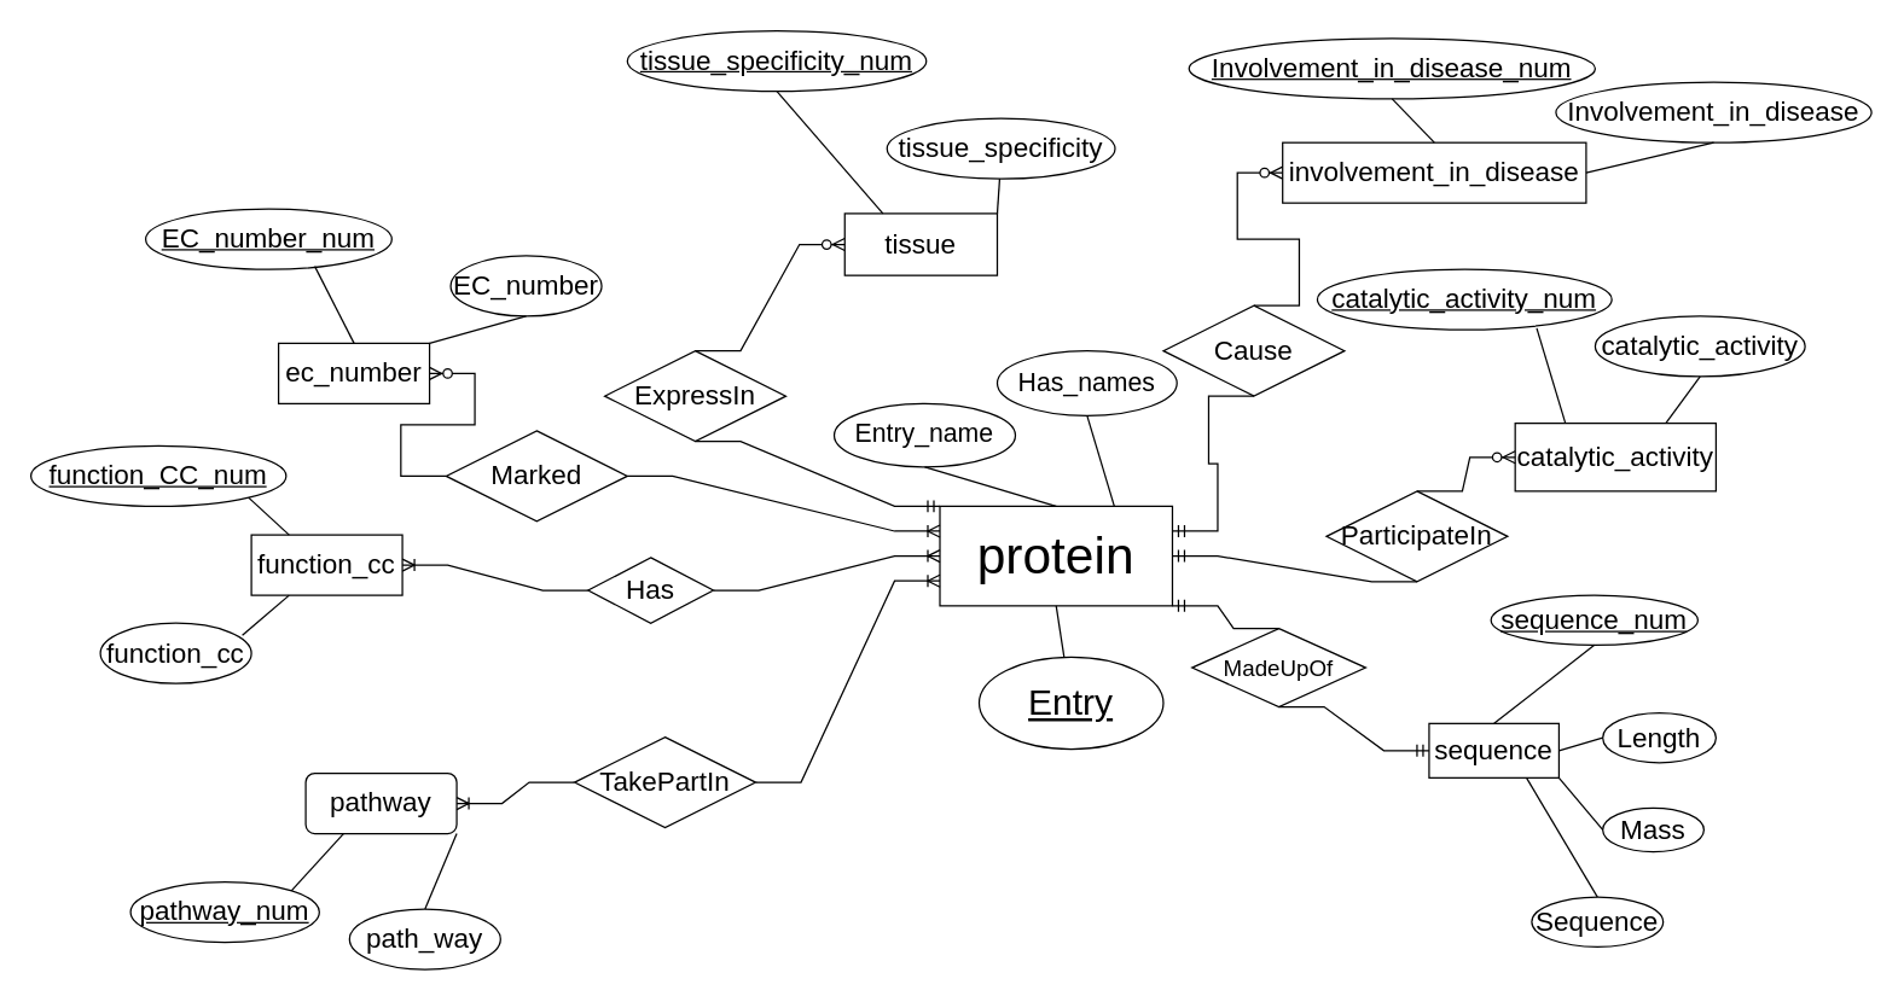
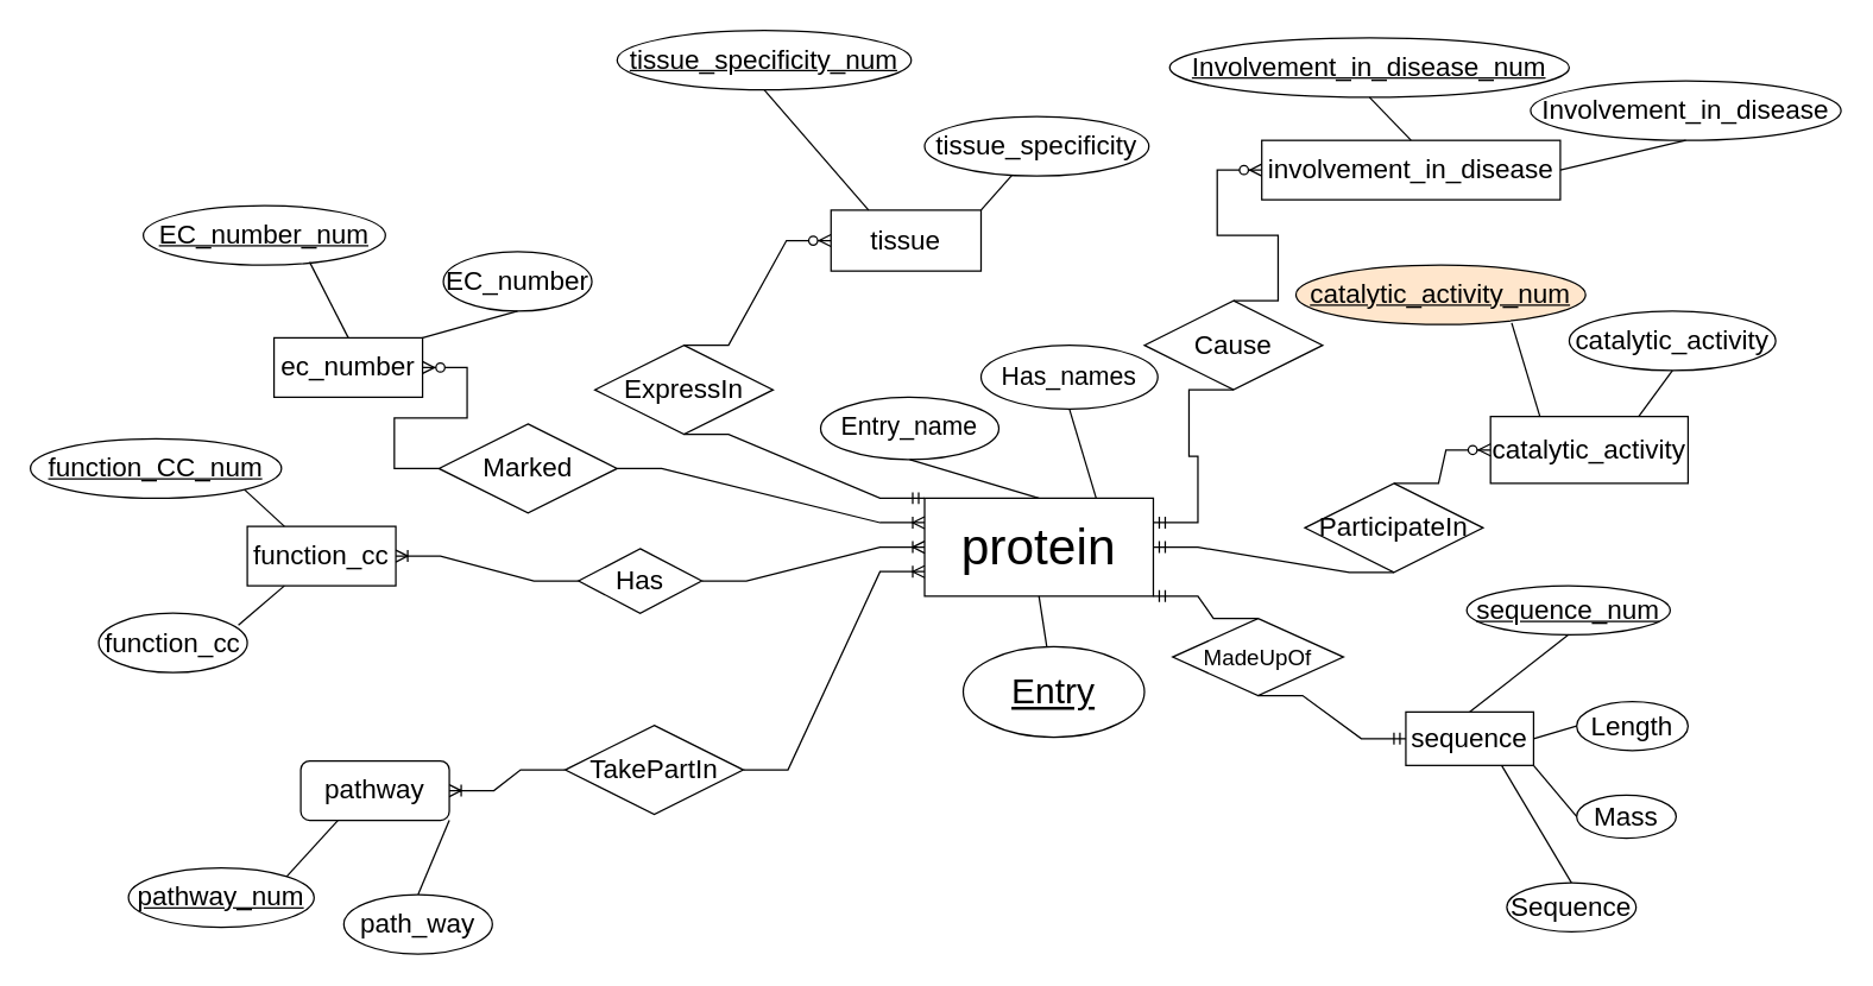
  <mxCell id="0" />
  <mxCell id="1" parent="0" />
  <mxCell id="2" value="protein" style="whiteSpace=wrap;html=1;align=center;fontSize=34;" vertex="1" parent="1"><mxGeometry x="622" y="335" width="154" height="66" as="geometry" /></mxCell>
  <mxCell id="3" value="" style="endArrow=none;html=1;rounded=0;fontSize=25;entryX=0.5;entryY=1;entryDx=0;entryDy=0;" edge="1" parent="1" source="8" target="2"><mxGeometry relative="1" as="geometry"><mxPoint x="643.809" y="282.88" as="sourcePoint" /><mxPoint x="678" y="343" as="targetPoint" /></mxGeometry></mxCell>
  <mxCell id="4" value="Entry_name" style="ellipse;whiteSpace=wrap;html=1;align=center;fontSize=17;" vertex="1" parent="1"><mxGeometry x="552" y="267" width="120" height="42" as="geometry" /></mxCell>
  <mxCell id="5" value="" style="endArrow=none;html=1;rounded=0;fontSize=17;exitX=0.5;exitY=1;exitDx=0;exitDy=0;entryX=0.5;entryY=0;entryDx=0;entryDy=0;" edge="1" parent="1" source="4" target="2"><mxGeometry relative="1" as="geometry"><mxPoint x="610" y="431" as="sourcePoint" /><mxPoint x="770" y="431" as="targetPoint" /></mxGeometry></mxCell>
  <mxCell id="6" value="Has_names" style="ellipse;whiteSpace=wrap;html=1;align=center;fontSize=17;" vertex="1" parent="1"><mxGeometry x="660" y="232" width="119" height="43" as="geometry" /></mxCell>
  <mxCell id="7" value="" style="endArrow=none;html=1;rounded=0;fontSize=17;entryX=0.5;entryY=1;entryDx=0;entryDy=0;exitX=0.75;exitY=0;exitDx=0;exitDy=0;" edge="1" parent="1" source="2" target="6"><mxGeometry relative="1" as="geometry"><mxPoint x="610" y="431" as="sourcePoint" /><mxPoint x="770" y="431" as="targetPoint" /></mxGeometry></mxCell>
  <mxCell id="8" value="Entry" style="ellipse;whiteSpace=wrap;html=1;align=center;fontStyle=4;fontSize=24;" vertex="1" parent="1"><mxGeometry x="648" y="435" width="122" height="61" as="geometry" /></mxCell>
  <mxCell id="9" value="sequence" style="whiteSpace=wrap;html=1;align=center;fontSize=18;" vertex="1" parent="1"><mxGeometry x="946" y="479" width="86" height="36" as="geometry" /></mxCell>
  <mxCell id="10" value="MadeUpOf" style="shape=rhombus;perimeter=rhombusPerimeter;whiteSpace=wrap;html=1;align=center;fontSize=15;" vertex="1" parent="1"><mxGeometry x="789" y="416" width="115" height="52" as="geometry" /></mxCell>
  <mxCell id="11" value="" style="edgeStyle=entityRelationEdgeStyle;fontSize=12;html=1;endArrow=ERmandOne;rounded=0;exitX=0.5;exitY=0;exitDx=0;exitDy=0;entryX=1;entryY=1;entryDx=0;entryDy=0;" edge="1" parent="1" source="10" target="2"><mxGeometry width="100" height="100" relative="1" as="geometry"><mxPoint x="640" y="581" as="sourcePoint" /><mxPoint x="776" y="372" as="targetPoint" /></mxGeometry></mxCell>
  <mxCell id="12" value="" style="edgeStyle=entityRelationEdgeStyle;fontSize=12;html=1;endArrow=ERmandOne;rounded=0;exitX=0.5;exitY=1;exitDx=0;exitDy=0;" edge="1" parent="1" source="10" target="9"><mxGeometry width="100" height="100" relative="1" as="geometry"><mxPoint x="640" y="581" as="sourcePoint" /><mxPoint x="740" y="481" as="targetPoint" /></mxGeometry></mxCell>
  <mxCell id="13" value="sequence_num" style="ellipse;whiteSpace=wrap;html=1;align=center;fontStyle=4;fontSize=18;" vertex="1" parent="1"><mxGeometry x="987" y="394" width="137" height="33" as="geometry" /></mxCell>
  <mxCell id="14" value="" style="endArrow=none;html=1;rounded=0;fontSize=18;entryX=0.5;entryY=1;entryDx=0;entryDy=0;exitX=0.5;exitY=0;exitDx=0;exitDy=0;" edge="1" parent="1" source="9" target="13"><mxGeometry relative="1" as="geometry"><mxPoint x="644" y="431" as="sourcePoint" /><mxPoint x="804" y="431" as="targetPoint" /></mxGeometry></mxCell>
  <mxCell id="15" value="Length" style="ellipse;whiteSpace=wrap;html=1;align=center;fontSize=18;" vertex="1" parent="1"><mxGeometry x="1061" y="472" width="75" height="33" as="geometry" /></mxCell>
  <mxCell id="16" value="" style="endArrow=none;html=1;rounded=0;fontSize=18;exitX=1;exitY=0.5;exitDx=0;exitDy=0;entryX=0;entryY=0.5;entryDx=0;entryDy=0;" edge="1" parent="1" source="9" target="15"><mxGeometry relative="1" as="geometry"><mxPoint x="841" y="585" as="sourcePoint" /><mxPoint x="804" y="431" as="targetPoint" /></mxGeometry></mxCell>
  <mxCell id="17" value="Mass" style="ellipse;whiteSpace=wrap;html=1;align=center;fontSize=18;" vertex="1" parent="1"><mxGeometry x="1061" y="535" width="67" height="29" as="geometry" /></mxCell>
  <mxCell id="18" value="" style="endArrow=none;html=1;rounded=0;fontSize=18;entryX=0;entryY=0.5;entryDx=0;entryDy=0;exitX=1;exitY=1;exitDx=0;exitDy=0;" edge="1" parent="1" source="9" target="17"><mxGeometry relative="1" as="geometry"><mxPoint x="644" y="534" as="sourcePoint" /><mxPoint x="804" y="431" as="targetPoint" /></mxGeometry></mxCell>
  <mxCell id="19" value="Sequence" style="ellipse;whiteSpace=wrap;html=1;align=center;fontSize=18;" vertex="1" parent="1"><mxGeometry x="1014" y="594" width="87" height="33" as="geometry" /></mxCell>
  <mxCell id="20" value="" style="endArrow=none;html=1;rounded=0;fontSize=18;entryX=0.75;entryY=1;entryDx=0;entryDy=0;exitX=0.5;exitY=0;exitDx=0;exitDy=0;" edge="1" parent="1" source="19" target="9"><mxGeometry relative="1" as="geometry"><mxPoint x="644" y="431" as="sourcePoint" /><mxPoint x="804" y="431" as="targetPoint" /></mxGeometry></mxCell>
  <mxCell id="21" value="catalytic_activity" style="whiteSpace=wrap;html=1;align=center;fontSize=18;" vertex="1" parent="1"><mxGeometry x="1003" y="280" width="133" height="45" as="geometry" /></mxCell>
  <mxCell id="22" value="ParticipateIn" style="shape=rhombus;perimeter=rhombusPerimeter;whiteSpace=wrap;html=1;align=center;fontSize=18;" vertex="1" parent="1"><mxGeometry x="878" y="325" width="120" height="60" as="geometry" /></mxCell>
  <mxCell id="23" value="" style="edgeStyle=entityRelationEdgeStyle;fontSize=12;html=1;endArrow=ERmandOne;rounded=0;entryX=1;entryY=0.5;entryDx=0;entryDy=0;exitX=0.5;exitY=1;exitDx=0;exitDy=0;" edge="1" parent="1" source="22" target="2"><mxGeometry width="100" height="100" relative="1" as="geometry"><mxPoint x="674" y="481" as="sourcePoint" /><mxPoint x="774" y="381" as="targetPoint" /></mxGeometry></mxCell>
  <mxCell id="24" value="" style="edgeStyle=entityRelationEdgeStyle;fontSize=12;html=1;endArrow=ERzeroToMany;endFill=1;rounded=0;exitX=0.5;exitY=0;exitDx=0;exitDy=0;entryX=0;entryY=0.5;entryDx=0;entryDy=0;" edge="1" parent="1" source="22" target="21"><mxGeometry width="100" height="100" relative="1" as="geometry"><mxPoint x="674" y="481" as="sourcePoint" /><mxPoint x="774" y="381" as="targetPoint" /></mxGeometry></mxCell>
  <mxCell id="25" value="catalytic_activity" style="ellipse;whiteSpace=wrap;html=1;align=center;fontSize=18;" vertex="1" parent="1"><mxGeometry x="1056" y="209" width="139" height="40" as="geometry" /></mxCell>
  <mxCell id="26" value="" style="endArrow=none;html=1;rounded=0;fontSize=18;entryX=0.5;entryY=1;entryDx=0;entryDy=0;exitX=0.75;exitY=0;exitDx=0;exitDy=0;" edge="1" parent="1" source="21" target="25"><mxGeometry relative="1" as="geometry"><mxPoint x="644" y="431" as="sourcePoint" /><mxPoint x="804" y="431" as="targetPoint" /></mxGeometry></mxCell>
- <mxCell id="27" value="catalytic_activity_num" style="ellipse;whiteSpace=wrap;html=1;align=center;fontStyle=4;fontSize=18;" vertex="1" parent="1"><mxGeometry x="872" y="178" width="195" height="40" as="geometry" /></mxCell>
+ <mxCell id="27" value="catalytic_activity_num" style="ellipse;whiteSpace=wrap;html=1;align=center;fontStyle=4;fontSize=18;fillColor=#ffe6cc;" vertex="1" parent="1"><mxGeometry x="872" y="178" width="195" height="40" as="geometry" /></mxCell>
  <mxCell id="28" value="" style="endArrow=none;html=1;rounded=0;fontSize=18;exitX=0.745;exitY=0.975;exitDx=0;exitDy=0;exitPerimeter=0;entryX=0.25;entryY=0;entryDx=0;entryDy=0;" edge="1" parent="1" source="27" target="21"><mxGeometry relative="1" as="geometry"><mxPoint x="644" y="331" as="sourcePoint" /><mxPoint x="804" y="331" as="targetPoint" /></mxGeometry></mxCell>
  <mxCell id="29" value="Cause" style="shape=rhombus;perimeter=rhombusPerimeter;whiteSpace=wrap;html=1;align=center;fontSize=18;" vertex="1" parent="1"><mxGeometry x="770" y="202" width="120" height="60" as="geometry" /></mxCell>
  <mxCell id="30" value="" style="edgeStyle=entityRelationEdgeStyle;fontSize=12;html=1;endArrow=ERmandOne;rounded=0;entryX=1;entryY=0.25;entryDx=0;entryDy=0;exitX=0.5;exitY=1;exitDx=0;exitDy=0;" edge="1" parent="1" source="29" target="2"><mxGeometry width="100" height="100" relative="1" as="geometry"><mxPoint x="536" y="392" as="sourcePoint" /><mxPoint x="637" y="494" as="targetPoint" /></mxGeometry></mxCell>
  <mxCell id="31" value="involvement_in_disease" style="whiteSpace=wrap;html=1;align=center;fontSize=18;" vertex="1" parent="1"><mxGeometry x="849" y="94" width="201" height="40" as="geometry" /></mxCell>
  <mxCell id="32" value="" style="edgeStyle=entityRelationEdgeStyle;fontSize=12;html=1;endArrow=ERzeroToMany;endFill=1;rounded=0;exitX=0.5;exitY=0;exitDx=0;exitDy=0;entryX=0;entryY=0.5;entryDx=0;entryDy=0;" edge="1" parent="1" source="29" target="31"><mxGeometry width="100" height="100" relative="1" as="geometry"><mxPoint x="559" y="347" as="sourcePoint" /><mxPoint x="659" y="247" as="targetPoint" /></mxGeometry></mxCell>
  <mxCell id="33" value="Involvement_in_disease_num" style="ellipse;whiteSpace=wrap;html=1;align=center;fontStyle=4;fontSize=18;" vertex="1" parent="1"><mxGeometry x="787" y="25" width="269" height="40" as="geometry" /></mxCell>
  <mxCell id="34" value="" style="endArrow=none;html=1;rounded=0;fontSize=18;exitX=0.5;exitY=1;exitDx=0;exitDy=0;entryX=0.5;entryY=0;entryDx=0;entryDy=0;" edge="1" parent="1" source="33" target="31"><mxGeometry relative="1" as="geometry"><mxPoint x="529" y="297" as="sourcePoint" /><mxPoint x="689" y="297" as="targetPoint" /></mxGeometry></mxCell>
  <mxCell id="35" value="Involvement_in_disease" style="ellipse;whiteSpace=wrap;html=1;align=center;fontSize=18;" vertex="1" parent="1"><mxGeometry x="1030" y="54" width="209" height="40" as="geometry" /></mxCell>
  <mxCell id="36" value="" style="endArrow=none;html=1;rounded=0;fontSize=18;exitX=0.5;exitY=1;exitDx=0;exitDy=0;entryX=1;entryY=0.5;entryDx=0;entryDy=0;" edge="1" parent="1" source="35" target="31"><mxGeometry relative="1" as="geometry"><mxPoint x="529" y="297" as="sourcePoint" /><mxPoint x="689" y="297" as="targetPoint" /></mxGeometry></mxCell>
  <mxCell id="37" value="ExpressIn" style="shape=rhombus;perimeter=rhombusPerimeter;whiteSpace=wrap;html=1;align=center;fontSize=18;" vertex="1" parent="1"><mxGeometry x="400" y="232" width="120" height="60" as="geometry" /></mxCell>
  <mxCell id="38" value="" style="edgeStyle=entityRelationEdgeStyle;fontSize=12;html=1;endArrow=ERmandOne;rounded=0;entryX=0;entryY=0;entryDx=0;entryDy=0;exitX=0.5;exitY=1;exitDx=0;exitDy=0;" edge="1" parent="1" source="37" target="2"><mxGeometry width="100" height="100" relative="1" as="geometry"><mxPoint x="575" y="347" as="sourcePoint" /><mxPoint x="675" y="247" as="targetPoint" /></mxGeometry></mxCell>
  <mxCell id="39" value="" style="edgeStyle=entityRelationEdgeStyle;fontSize=12;html=1;endArrow=ERzeroToMany;endFill=1;rounded=0;exitX=0.5;exitY=0;exitDx=0;exitDy=0;entryX=0;entryY=0.5;entryDx=0;entryDy=0;" edge="1" parent="1" source="37" target="40"><mxGeometry width="100" height="100" relative="1" as="geometry"><mxPoint x="575" y="347" as="sourcePoint" /><mxPoint x="438" y="151" as="targetPoint" /></mxGeometry></mxCell>
  <mxCell id="40" value="tissue" style="whiteSpace=wrap;html=1;align=center;fontSize=18;" vertex="1" parent="1"><mxGeometry x="559" y="141" width="101" height="41" as="geometry" /></mxCell>
  <mxCell id="41" value="tissue_specificity_num" style="ellipse;whiteSpace=wrap;html=1;align=center;fontStyle=4;fontSize=18;" vertex="1" parent="1"><mxGeometry x="415" y="20" width="198" height="40" as="geometry" /></mxCell>
  <mxCell id="42" value="" style="endArrow=none;html=1;rounded=0;fontSize=18;exitX=0.25;exitY=0;exitDx=0;exitDy=0;entryX=0.5;entryY=1;entryDx=0;entryDy=0;" edge="1" parent="1" source="40" target="41"><mxGeometry relative="1" as="geometry"><mxPoint x="545" y="297" as="sourcePoint" /><mxPoint x="705" y="297" as="targetPoint" /></mxGeometry></mxCell>
- <mxCell id="43" value="tissue_specificity" style="ellipse;whiteSpace=wrap;html=1;align=center;fontSize=18;" vertex="1" parent="1"><mxGeometry x="587" y="78" width="151" height="40" as="geometry" /></mxCell>
+ <mxCell id="43" value="tissue_specificity" style="ellipse;whiteSpace=wrap;html=1;align=center;fontSize=18;" vertex="1" parent="1"><mxGeometry x="622" y="78" width="151" height="40" as="geometry" /></mxCell>
  <mxCell id="44" value="" style="endArrow=none;html=1;rounded=0;fontSize=18;entryX=1;entryY=0;entryDx=0;entryDy=0;" edge="1" parent="1" source="43" target="40"><mxGeometry relative="1" as="geometry"><mxPoint x="545" y="297" as="sourcePoint" /><mxPoint x="705" y="297" as="targetPoint" /></mxGeometry></mxCell>
  <mxCell id="45" value="Marked" style="shape=rhombus;perimeter=rhombusPerimeter;whiteSpace=wrap;html=1;align=center;fontSize=18;" vertex="1" parent="1"><mxGeometry x="295" y="285" width="120" height="60" as="geometry" /></mxCell>
  <mxCell id="46" value="EC_number_num" style="ellipse;whiteSpace=wrap;html=1;align=center;fontStyle=4;fontSize=18;" vertex="1" parent="1"><mxGeometry x="96" y="138" width="163" height="40" as="geometry" /></mxCell>
  <mxCell id="47" value="ec_number" style="whiteSpace=wrap;html=1;align=center;fontSize=18;" vertex="1" parent="1"><mxGeometry x="184" y="227" width="100" height="40" as="geometry" /></mxCell>
  <mxCell id="48" value="" style="edgeStyle=entityRelationEdgeStyle;fontSize=12;html=1;endArrow=ERoneToMany;rounded=0;exitX=1;exitY=0.5;exitDx=0;exitDy=0;entryX=0;entryY=0.25;entryDx=0;entryDy=0;" edge="1" parent="1" source="45" target="2"><mxGeometry width="100" height="100" relative="1" as="geometry"><mxPoint x="575" y="347" as="sourcePoint" /><mxPoint x="675" y="247" as="targetPoint" /></mxGeometry></mxCell>
  <mxCell id="49" value="" style="edgeStyle=entityRelationEdgeStyle;fontSize=12;html=1;endArrow=ERzeroToMany;endFill=1;rounded=0;exitX=0;exitY=0.5;exitDx=0;exitDy=0;entryX=1;entryY=0.5;entryDx=0;entryDy=0;" edge="1" parent="1" source="45" target="47"><mxGeometry width="100" height="100" relative="1" as="geometry"><mxPoint x="575" y="347" as="sourcePoint" /><mxPoint x="675" y="247" as="targetPoint" /></mxGeometry></mxCell>
  <mxCell id="50" value="EC_number" style="ellipse;whiteSpace=wrap;html=1;align=center;fontSize=18;" vertex="1" parent="1"><mxGeometry x="298" y="169" width="100" height="40" as="geometry" /></mxCell>
  <mxCell id="51" value="" style="endArrow=none;html=1;rounded=0;fontSize=18;exitX=0.5;exitY=1;exitDx=0;exitDy=0;entryX=1;entryY=0;entryDx=0;entryDy=0;" edge="1" parent="1" source="50" target="47"><mxGeometry relative="1" as="geometry"><mxPoint x="545" y="297" as="sourcePoint" /><mxPoint x="705" y="297" as="targetPoint" /></mxGeometry></mxCell>
  <mxCell id="52" value="" style="endArrow=none;html=1;rounded=0;fontSize=18;exitX=0.687;exitY=0.95;exitDx=0;exitDy=0;exitPerimeter=0;entryX=0.5;entryY=0;entryDx=0;entryDy=0;" edge="1" parent="1" source="46" target="47"><mxGeometry relative="1" as="geometry"><mxPoint x="545" y="297" as="sourcePoint" /><mxPoint x="705" y="297" as="targetPoint" /></mxGeometry></mxCell>
  <mxCell id="53" value="Has" style="shape=rhombus;perimeter=rhombusPerimeter;whiteSpace=wrap;html=1;align=center;fontSize=18;" vertex="1" parent="1"><mxGeometry x="389" y="369" width="83" height="43.5" as="geometry" /></mxCell>
  <mxCell id="54" value="function_cc" style="whiteSpace=wrap;html=1;align=center;fontSize=18;" vertex="1" parent="1"><mxGeometry x="166" y="354" width="100" height="40" as="geometry" /></mxCell>
  <mxCell id="55" value="" style="edgeStyle=entityRelationEdgeStyle;fontSize=12;html=1;endArrow=ERoneToMany;rounded=0;exitX=0;exitY=0.5;exitDx=0;exitDy=0;" edge="1" parent="1" source="53" target="54"><mxGeometry width="100" height="100" relative="1" as="geometry"><mxPoint x="575" y="347" as="sourcePoint" /><mxPoint x="675" y="247" as="targetPoint" /></mxGeometry></mxCell>
  <mxCell id="56" value="" style="edgeStyle=entityRelationEdgeStyle;fontSize=12;html=1;endArrow=ERoneToMany;rounded=0;entryX=0;entryY=0.5;entryDx=0;entryDy=0;exitX=1;exitY=0.5;exitDx=0;exitDy=0;" edge="1" parent="1" source="53" target="2"><mxGeometry width="100" height="100" relative="1" as="geometry"><mxPoint x="575" y="347" as="sourcePoint" /><mxPoint x="675" y="247" as="targetPoint" /></mxGeometry></mxCell>
  <mxCell id="57" value="TakePartIn" style="shape=rhombus;perimeter=rhombusPerimeter;whiteSpace=wrap;html=1;align=center;fontSize=18;" vertex="1" parent="1"><mxGeometry x="380" y="488" width="120" height="60" as="geometry" /></mxCell>
  <mxCell id="58" value="pathway" style="whiteSpace=wrap;html=1;align=center;fontSize=18;rounded=1;" vertex="1" parent="1"><mxGeometry x="202" y="512" width="100" height="40" as="geometry" /></mxCell>
  <mxCell id="59" value="" style="edgeStyle=entityRelationEdgeStyle;fontSize=12;html=1;endArrow=ERoneToMany;rounded=0;exitX=1;exitY=0.5;exitDx=0;exitDy=0;entryX=0;entryY=0.75;entryDx=0;entryDy=0;" edge="1" parent="1" source="57" target="2"><mxGeometry width="100" height="100" relative="1" as="geometry"><mxPoint x="575" y="347" as="sourcePoint" /><mxPoint x="675" y="247" as="targetPoint" /></mxGeometry></mxCell>
  <mxCell id="60" value="" style="edgeStyle=entityRelationEdgeStyle;fontSize=12;html=1;endArrow=ERoneToMany;rounded=0;exitX=0;exitY=0.5;exitDx=0;exitDy=0;" edge="1" parent="1" source="57" target="58"><mxGeometry width="100" height="100" relative="1" as="geometry"><mxPoint x="575" y="347" as="sourcePoint" /><mxPoint x="675" y="247" as="targetPoint" /></mxGeometry></mxCell>
  <mxCell id="61" value="pathway_num" style="ellipse;whiteSpace=wrap;html=1;align=center;fontStyle=4;fontSize=18;" vertex="1" parent="1"><mxGeometry x="86" y="584" width="125" height="40" as="geometry" /></mxCell>
  <mxCell id="62" value="path_way" style="ellipse;whiteSpace=wrap;html=1;align=center;fontSize=18;" vertex="1" parent="1"><mxGeometry x="231" y="602" width="100" height="40" as="geometry" /></mxCell>
  <mxCell id="63" value="" style="endArrow=none;html=1;rounded=0;fontSize=18;exitX=1;exitY=1;exitDx=0;exitDy=0;entryX=0.5;entryY=0;entryDx=0;entryDy=0;" edge="1" parent="1" source="58" target="62"><mxGeometry relative="1" as="geometry"><mxPoint x="545" y="297" as="sourcePoint" /><mxPoint x="705" y="297" as="targetPoint" /></mxGeometry></mxCell>
  <mxCell id="64" value="" style="endArrow=none;html=1;rounded=0;fontSize=18;exitX=0.25;exitY=1;exitDx=0;exitDy=0;entryX=1;entryY=0;entryDx=0;entryDy=0;" edge="1" parent="1" source="58" target="61"><mxGeometry relative="1" as="geometry"><mxPoint x="545" y="297" as="sourcePoint" /><mxPoint x="705" y="297" as="targetPoint" /></mxGeometry></mxCell>
  <mxCell id="65" value="function_CC_num" style="ellipse;whiteSpace=wrap;html=1;align=center;fontStyle=4;fontSize=18;" vertex="1" parent="1"><mxGeometry x="20" y="295" width="169" height="40" as="geometry" /></mxCell>
  <mxCell id="66" value="function_cc" style="ellipse;whiteSpace=wrap;html=1;align=center;fontSize=18;" vertex="1" parent="1"><mxGeometry x="66" y="412.5" width="100" height="40" as="geometry" /></mxCell>
  <mxCell id="67" value="" style="endArrow=none;html=1;rounded=0;fontSize=18;exitX=1;exitY=1;exitDx=0;exitDy=0;entryX=0.25;entryY=0;entryDx=0;entryDy=0;" edge="1" parent="1" source="65" target="54"><mxGeometry relative="1" as="geometry"><mxPoint x="545" y="297" as="sourcePoint" /><mxPoint x="705" y="297" as="targetPoint" /></mxGeometry></mxCell>
  <mxCell id="68" value="" style="endArrow=none;html=1;rounded=0;fontSize=18;entryX=0.25;entryY=1;entryDx=0;entryDy=0;exitX=0.94;exitY=0.2;exitDx=0;exitDy=0;exitPerimeter=0;" edge="1" parent="1" source="66" target="54"><mxGeometry relative="1" as="geometry"><mxPoint x="34" y="297" as="sourcePoint" /><mxPoint x="194" y="297" as="targetPoint" /></mxGeometry></mxCell>
